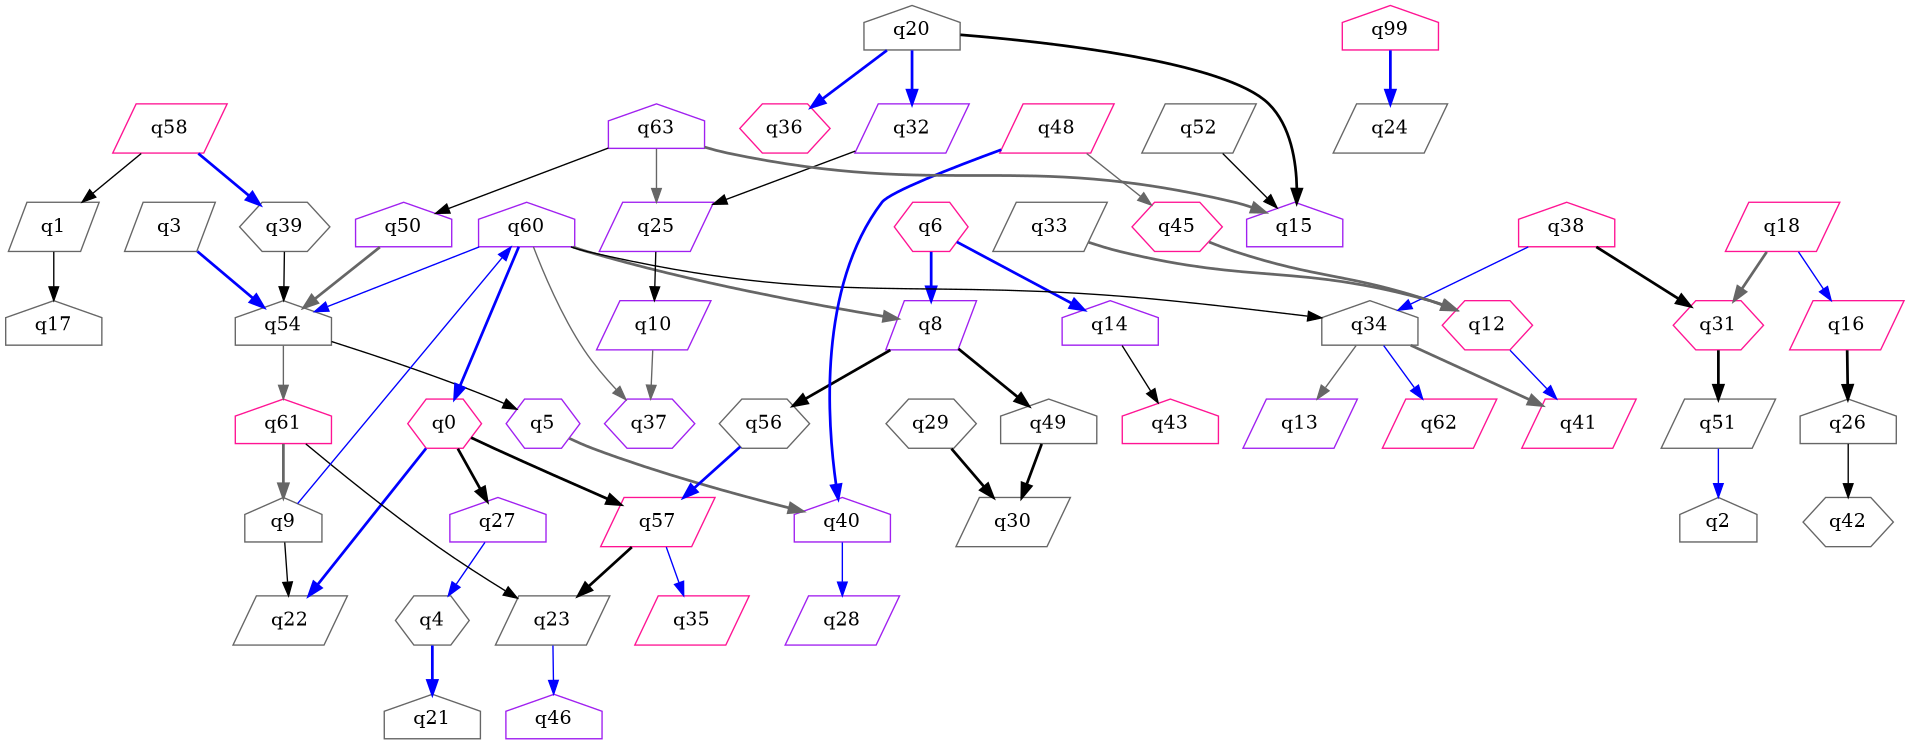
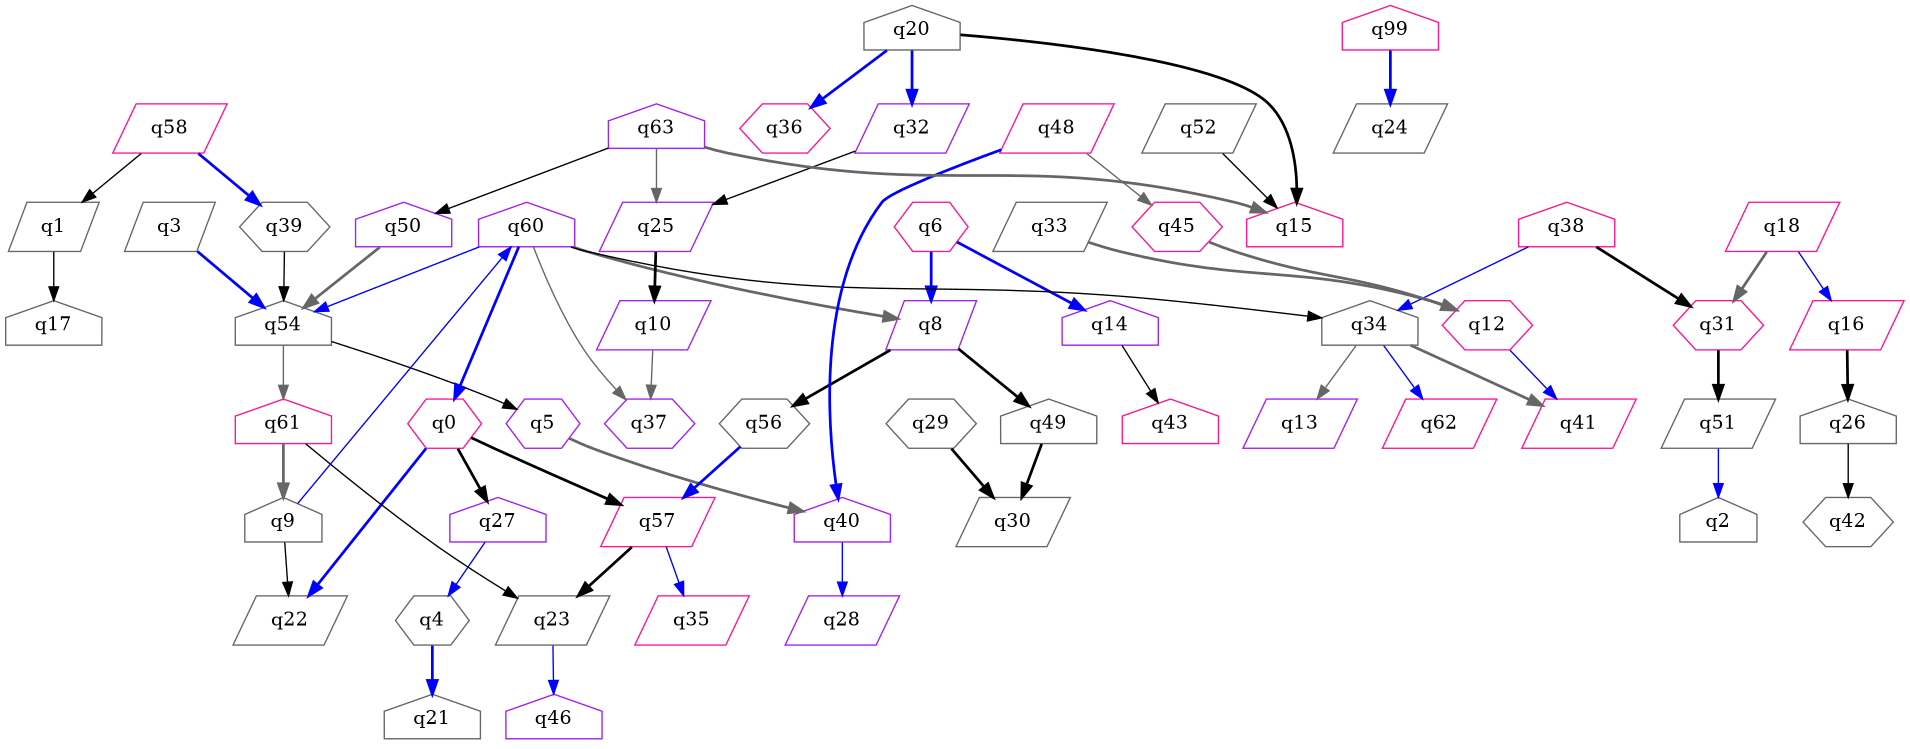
  digraph {
    node [color=gray40 shape=parallelogram]
    edge [color=black style=bold]
    q41 [color=deeppink initial=1]
    q4 [final=1 shape=hexagon]
    q21 [shape=house]
    q0 [color=deeppink shape=hexagon]
    q22
    q27 [color=purple shape=house]
    q57 [color=deeppink]
    q23
    q35 [color=deeppink]
    q46 [color=purple shape=house]
    q17 [shape=house]
    q1
    q54 [shape=house]
    q3
    q5 [color=purple shape=hexagon]
    q61 [color=deeppink shape=house]
    q40 [color=purple shape=house]
    q9 [shape=house]
    q28 [color=purple]
    q6 [color=deeppink shape=hexagon]
    q8 [color=purple]
    q14 [color=purple shape=house]
    q49 [shape=house]
    q56 [shape=hexagon]
    q43 [color=deeppink shape=house]
    q30
    q60 [color=purple shape=house]
    q37 [color=purple shape=hexagon]
    q34 [shape=house]
    q13 [color=purple]
    q62 [color=deeppink]
    q10 [color=purple]
    q12 [color=deeppink shape=hexagon]
    q16 [color=deeppink]
    q26 [shape=house]
    q42 [shape=hexagon]
    q18 [color=deeppink]
    q31 [color=deeppink shape=hexagon]
    q51
    q2 [shape=house]
    n41 [color=deeppink label=q99 shape=house]
    q24
    q20 [shape=house]
-   q15 [color=purple shape=house]
+   q15 [color=deeppink shape=house]
    q32 [color=purple]
    q36 [color=deeppink shape=hexagon]
    q25 [color=purple]
    q29 [shape=hexagon]
    q33
    q38 [color=deeppink shape=house]
    q39 [shape=hexagon]
    q45 [color=deeppink shape=hexagon]
    q48 [color=deeppink]
    q50 [color=purple shape=house]
    q52
    q58 [color=deeppink]
    q63 [color=purple shape=house]
    q4 -> q21 [color=blue]
    q0 -> q22 [color=blue]
    q0 -> q27
    q0 -> q57
    q27 -> q4 [color=blue style=solid]
    q57 -> q23
    q57 -> q35 [color=blue style=solid]
    q23 -> q46 [color=blue style=solid]
    q1 -> q17 [style=solid]
    q54 -> q5 [style=solid]
    q54 -> q61 [color=gray40 style=solid]
    q3 -> q54 [color=blue]
    q5 -> q40 [color=gray40]
    q61 -> q23 [style=solid]
    q61 -> q9 [color=gray40]
    q40 -> q28 [color=blue style=solid]
    q9 -> q22 [style=solid]
    q9 -> q60 [color=blue style=solid]
    q6 -> q8 [color=blue]
    q6 -> q14 [color=blue]
    q8 -> q49
    q8 -> q56
    q14 -> q43 [style=solid]
    q49 -> q30
    q56 -> q57 [color=blue]
    q60 -> q0 [color=blue]
    q60 -> q54 [color=blue style=solid]
    q60 -> q8 [color=gray40]
    q60 -> q37 [color=gray40 style=solid]
    q60 -> q34 [style=solid]
    q34 -> q41 [color=gray40]
    q34 -> q13 [color=gray40 style=solid]
    q34 -> q62 [color=blue style=solid]
    q10 -> q37 [color=gray40 style=solid]
    q12 -> q41 [color=blue style=solid]
    q16 -> q26
    q26 -> q42 [style=solid]
    q18 -> q16 [color=blue style=solid]
    q18 -> q31 [color=gray40]
    q31 -> q51
    q51 -> q2 [color=blue style=solid]
    n41 -> q24 [color=blue]
    q20 -> q15
    q20 -> q32 [color=blue]
    q20 -> q36 [color=blue]
    q32 -> q25 [style=solid]
-   q25 -> q10 [style=solid]
+   q25 -> q10
    q29 -> q30
    q33 -> q12 [color=gray40]
    q38 -> q34 [color=blue style=solid]
    q38 -> q31
    q39 -> q54 [style=solid]
    q45 -> q12 [color=gray40]
    q48 -> q40 [color=blue]
    q48 -> q45 [color=gray40 style=solid]
    q50 -> q54 [color=gray40]
    q52 -> q15 [style=solid]
    q58 -> q1 [style=solid]
    q58 -> q39 [color=blue]
    q63 -> q15 [color=gray40]
    q63 -> q25 [color=gray40 style=solid]
    q63 -> q50 [style=solid]
  }
